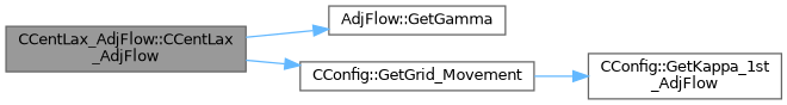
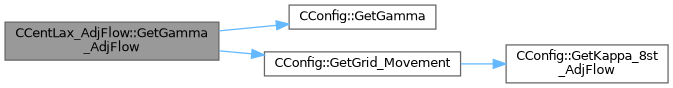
  digraph {
    rankdir=LR
    node [color=grey40 fillcolor=white fontname=Helvetica fontsize=10 shape=box style=filled]
    edge [color=steelblue1 fontname=Helvetica fontsize=10 labelfontname=Helvetica labelfontsize=10 style=solid]
-   n1 [color=gray40 fillcolor=grey60 fontcolor=black height=0.2 label="CCentLax_AdjFlow::CCentLax\l_AdjFlow" width=0.4]
-   n2 [height=0.2 label="AdjFlow::GetGamma" width=0.4]
+   n1 [color=gray40 fillcolor=grey60 fontcolor=black height=0.2 label="CCentLax_AdjFlow::GetGamma\l_AdjFlow" width=0.4]
+   n2 [height=0.2 label="CConfig::GetGamma" width=0.4]
    n3 [height=0.2 label="CConfig::GetGrid_Movement" width=0.4]
-   n4 [height=0.2 label="CConfig::GetKappa_1st\l_AdjFlow" width=0.4]
+   n4 [height=0.2 label="CConfig::GetKappa_8st\l_AdjFlow" width=0.4]
    n1 -> n2
    n1 -> n3
    n3 -> n4
  }
